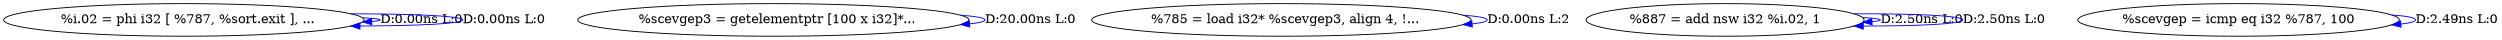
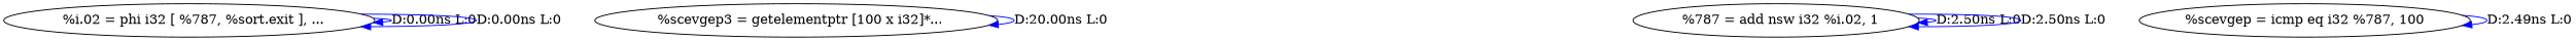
  digraph {
    fontname="DejaVu Serif"
    node [fontname="DejaVu Serif"]
    edge [color=blue fontname="DejaVu Serif"]
    n1 [label="  %i.02 = phi i32 [ %787, %sort.exit ], ..."]
    n2 [label="  %scevgep3 = getelementptr [100 x i32]*..."]
-   n3 [label="  %785 = load i32* %scevgep3, align 4, !..."]
-   n4 [label="%887 = add nsw i32 %i.02, 1"]
+   n4 [label="  %787 = add nsw i32 %i.02, 1"]
    n5 [label="%scevgep = icmp eq i32 %787, 100"]
    n1 -> n1 [label="D:0.00ns L:0"]
    n1 -> n1 [label="D:0.00ns L:0"]
    n2 -> n2 [label="D:20.00ns L:0"]
-   n3 -> n3 [label="D:0.00ns L:2"]
    n4 -> n4 [label="D:2.50ns L:0"]
    n4 -> n4 [label="D:2.50ns L:0"]
    n5 -> n5 [label="D:2.49ns L:0"]
  }
